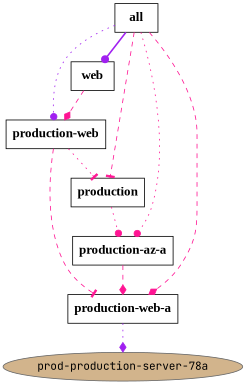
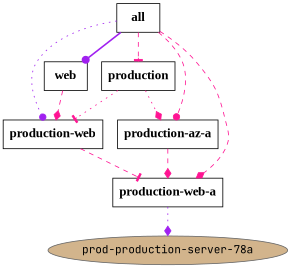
  digraph {
    fontname="JetBrains Mono"
    node [fontname="JetBrains Mono" shape=record]
    edge [arrowhead=diamond color=deeppink fontname="JetBrains Mono" style=dotted]
    n1 [label=<<font face="Times New Roman, Bold" point-size="16">production</font>>]
    n2 [label=<<font face="Times New Roman, Bold" point-size="16">production-web</font>>]
    n3 [label=<<font face="Times New Roman, Bold" point-size="16">production-az-a</font>>]
    n4 [label=<<font face="Times New Roman, Bold" point-size="16">production-web-a</font>>]
    n5 [color=gray40 fillcolor=tan label="prod-production-server-78a" style=filled shape=""]
    n6 [label=<<font face="Times New Roman, Bold" point-size="16">all</font>>]
    n7 [label=<<font face="Times New Roman, Bold" point-size="16">web</font>>]
-   n2 -> n1 [arrowhead=tee]
-   n1 -> n3 [arrowhead=dot]
+   n1 -> n2 [arrowhead=tee]
+   n1 -> n3
    n2 -> n4 [arrowhead=tee style=dashed]
    n3 -> n4 [style=dashed]
    n4 -> n5 [color=purple]
    n6 -> n1 [arrowhead=tee style=dashed]
    n6 -> n2 [arrowhead=dot color=purple]
-   n6 -> n3 [arrowhead=dot]
+   n6 -> n3 [arrowhead=dot style=dashed]
    n6 -> n4 [style=dashed]
    n6 -> n7 [arrowhead=dot color=purple style=bold]
    n7 -> n2 [style=dashed]
  }
